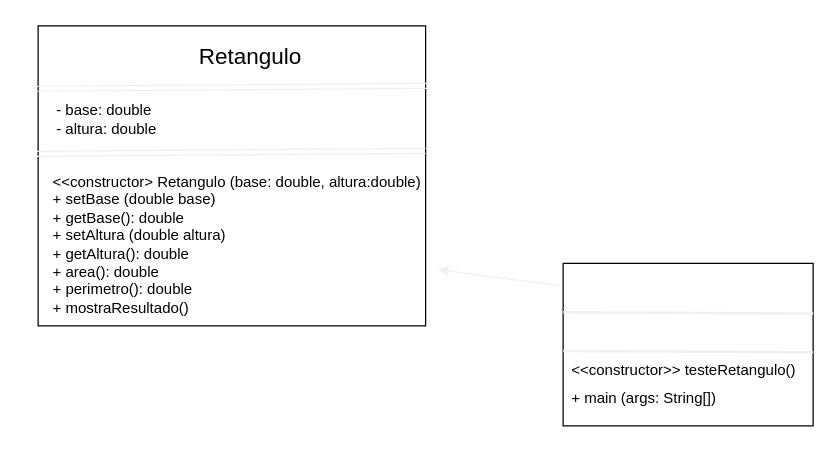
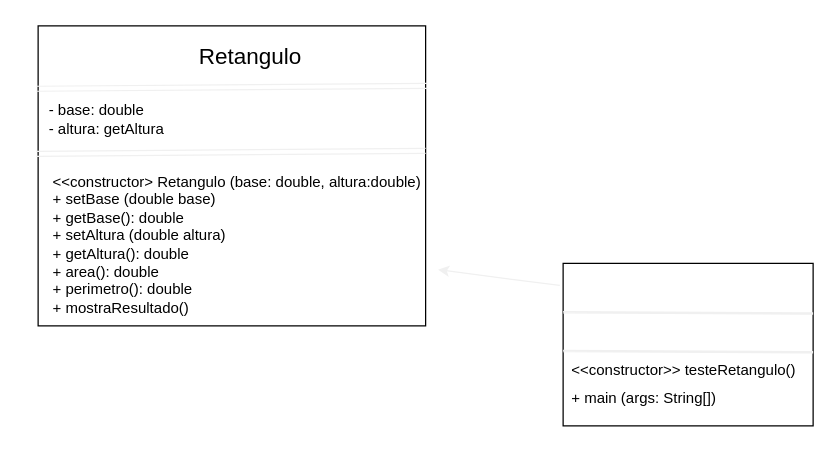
  <mxCell id="0" />
  <mxCell id="1" parent="0" />
  <mxCell id="2" value="" style="whiteSpace=wrap;html=1;" vertex="1" parent="1"><mxGeometry x="30" y="20" width="310" height="240" as="geometry" /></mxCell>
  <mxCell id="3" value="Retangulo" style="text;strokeColor=none;align=center;fillColor=none;html=1;verticalAlign=middle;whiteSpace=wrap;rounded=0;fontSize=18;" vertex="1" parent="1"><mxGeometry x="145" y="30" width="110" height="30" as="geometry" /></mxCell>
- <mxCell id="4" value="&lt;div style=&quot;text-align: left;&quot;&gt;&lt;span style=&quot;background-color: initial;&quot;&gt;- base: double&lt;/span&gt;&lt;/div&gt;- altura: double" style="text;strokeColor=none;align=center;fillColor=none;html=1;verticalAlign=middle;whiteSpace=wrap;rounded=0;" vertex="1" parent="1"><mxGeometry x="20" y="70" width="130" height="50" as="geometry" /></mxCell>
+ <mxCell id="4" value="&lt;div style=&quot;text-align: left;&quot;&gt;&lt;span style=&quot;background-color: initial;&quot;&gt;- base: double&lt;/span&gt;&lt;/div&gt;- altura: getAltura" style="text;strokeColor=none;align=center;fillColor=none;html=1;verticalAlign=middle;whiteSpace=wrap;rounded=0;" vertex="1" parent="1"><mxGeometry x="20" y="70" width="130" height="50" as="geometry" /></mxCell>
  <mxCell id="5" value="&amp;lt;&amp;lt;constructor&amp;gt; Retangulo (base: double, altura:double)&lt;br&gt;+ setBase (double base)&lt;br&gt;+ getBase(): double&lt;br&gt;+ setAltura (double altura)&lt;br&gt;+ getAltura(): double&lt;br&gt;+ area(): double&lt;br&gt;+ perimetro(): double&lt;br&gt;+ mostraResultado()" style="text;strokeColor=none;align=left;fillColor=none;html=1;verticalAlign=middle;whiteSpace=wrap;rounded=0;" vertex="1" parent="1"><mxGeometry x="40" y="140" width="310" height="110" as="geometry" /></mxCell>
  <mxCell id="6" value="" style="edgeStyle=none;orthogonalLoop=1;jettySize=auto;html=1;strokeColor=#F0F0F0;fontSize=18;shape=link;entryX=0.066;entryY=0.006;entryDx=0;entryDy=0;entryPerimeter=0;exitX=1.005;exitY=0.2;exitDx=0;exitDy=0;exitPerimeter=0;" edge="1" parent="1" source="2" target="4"><mxGeometry width="80" relative="1" as="geometry"><mxPoint x="160" y="69" as="sourcePoint" /><mxPoint x="240" y="69" as="targetPoint" /><Array as="points" /></mxGeometry></mxCell>
  <mxCell id="7" value="" style="edgeStyle=none;orthogonalLoop=1;jettySize=auto;html=1;strokeColor=#F0F0F0;fontSize=18;shape=link;entryX=0.066;entryY=0.006;entryDx=0;entryDy=0;entryPerimeter=0;" edge="1" parent="1"><mxGeometry width="80" relative="1" as="geometry"><mxPoint x="340" y="120" as="sourcePoint" /><mxPoint x="28.44" y="122.42" as="targetPoint" /><Array as="points" /></mxGeometry></mxCell>
  <mxCell id="8" value="" style="whiteSpace=wrap;html=1;fontSize=18;" vertex="1" parent="1"><mxGeometry x="450" y="210" width="200" height="130" as="geometry" /></mxCell>
  <mxCell id="9" value="&lt;span style=&quot;font-size: 12px;&quot;&gt;&amp;lt;&amp;lt;constructor&amp;gt;&amp;gt; testeRetangulo()&lt;br&gt;+ main (args: String[])&lt;br&gt;&lt;/span&gt;" style="text;strokeColor=none;align=left;fillColor=none;html=1;verticalAlign=middle;whiteSpace=wrap;rounded=0;fontSize=18;" vertex="1" parent="1"><mxGeometry x="455" y="270" width="190" height="70" as="geometry" /></mxCell>
  <mxCell id="10" value="" style="edgeStyle=none;orthogonalLoop=1;jettySize=auto;html=1;strokeColor=#F0F0F0;fontSize=12;shape=link;width=1;" edge="1" parent="1"><mxGeometry width="80" relative="1" as="geometry"><mxPoint x="450" y="249" as="sourcePoint" /><mxPoint x="650" y="250" as="targetPoint" /><Array as="points"><mxPoint x="640" y="250" /></Array></mxGeometry></mxCell>
  <mxCell id="11" value="" style="edgeStyle=none;orthogonalLoop=1;jettySize=auto;html=1;strokeColor=#F0F0F0;fontSize=12;shape=link;width=1;" edge="1" parent="1"><mxGeometry width="80" relative="1" as="geometry"><mxPoint x="450" y="280" as="sourcePoint" /><mxPoint x="650" y="281" as="targetPoint" /><Array as="points"><mxPoint x="640" y="281" /></Array></mxGeometry></mxCell>
  <mxCell id="12" value="" style="edgeStyle=none;orthogonalLoop=1;jettySize=auto;html=1;strokeColor=#F0F0F0;fontSize=12;exitX=-0.013;exitY=0.136;exitDx=0;exitDy=0;exitPerimeter=0;" edge="1" parent="1" source="8" target="5"><mxGeometry width="80" relative="1" as="geometry"><mxPoint x="360" y="224.5" as="sourcePoint" /><mxPoint x="440" y="224.5" as="targetPoint" /></mxGeometry></mxCell>
